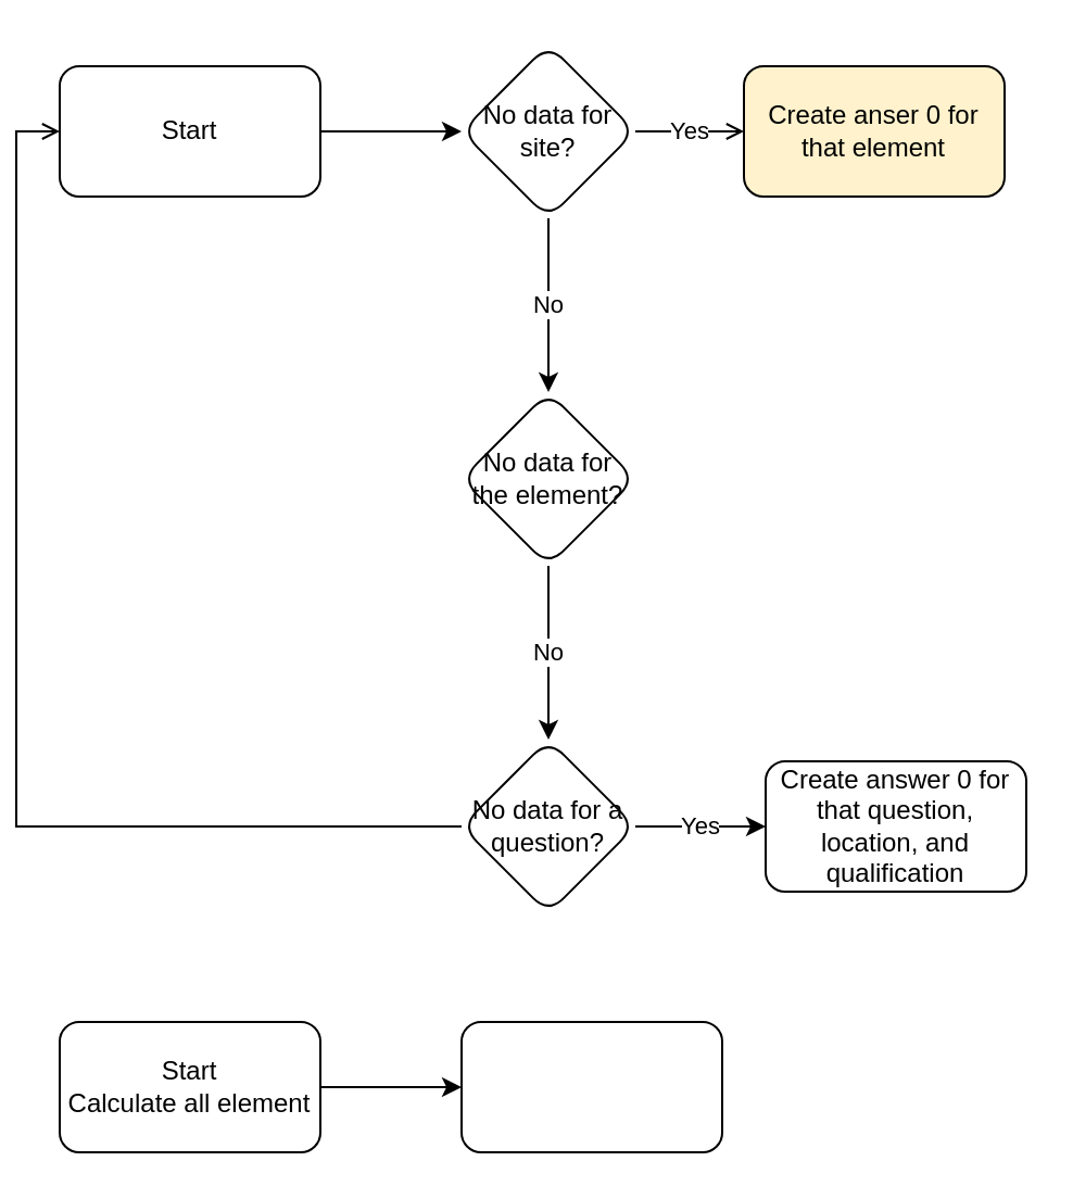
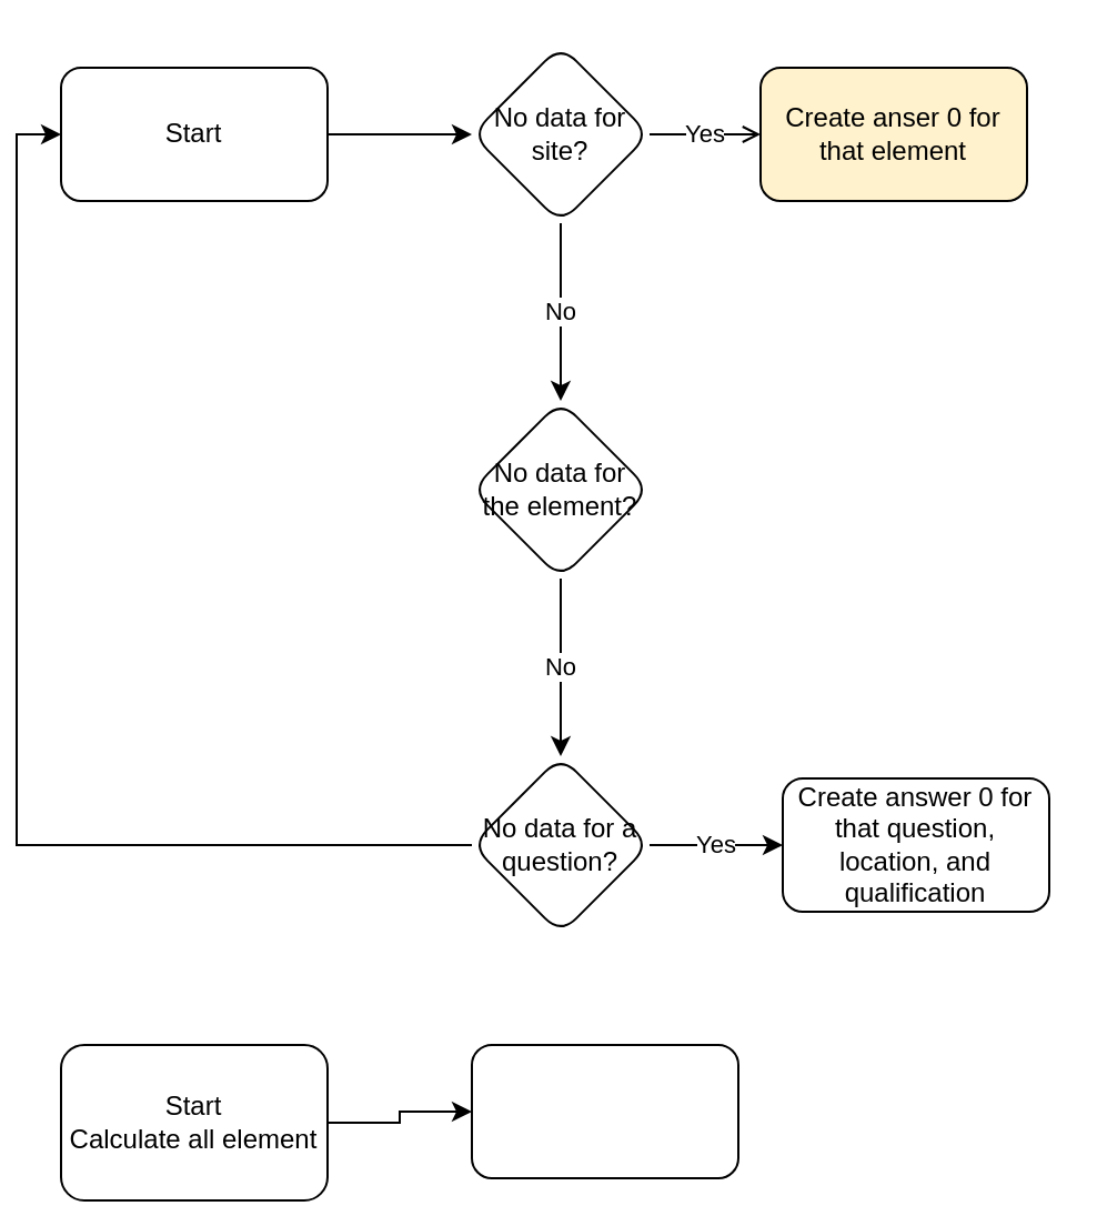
  <mxCell id="0" />
  <mxCell id="1" parent="0" />
  <mxCell id="2" style="edgeStyle=orthogonalEdgeStyle;rounded=0;orthogonalLoop=1;jettySize=auto;html=1;entryX=0;entryY=0.5;entryDx=0;entryDy=0;" edge="1" parent="1" source="3" target="6"><mxGeometry relative="1" as="geometry" /></mxCell>
  <mxCell id="3" value="Start" style="rounded=1;whiteSpace=wrap;html=1;" vertex="1" parent="1"><mxGeometry x="20" y="30" width="120" height="60" as="geometry" /></mxCell>
  <mxCell id="4" value="Yes" style="edgeStyle=orthogonalEdgeStyle;rounded=0;orthogonalLoop=1;jettySize=auto;html=1;endArrow=open;" edge="1" parent="1" source="6" target="7"><mxGeometry relative="1" as="geometry" /></mxCell>
  <mxCell id="5" value="No" style="edgeStyle=orthogonalEdgeStyle;rounded=0;orthogonalLoop=1;jettySize=auto;html=1;" edge="1" parent="1" source="6" target="9"><mxGeometry relative="1" as="geometry" /></mxCell>
  <mxCell id="6" value="No data for site?" style="rhombus;whiteSpace=wrap;html=1;rounded=1;" vertex="1" parent="1"><mxGeometry x="205" y="20" width="80" height="80" as="geometry" /></mxCell>
  <mxCell id="7" value="Create anser 0 for that element" style="whiteSpace=wrap;html=1;rounded=1;fillColor=#fff2cc;" vertex="1" parent="1"><mxGeometry x="335" y="30" width="120" height="60" as="geometry" /></mxCell>
  <mxCell id="8" value="No" style="edgeStyle=orthogonalEdgeStyle;rounded=0;orthogonalLoop=1;jettySize=auto;html=1;" edge="1" parent="1" source="9" target="12"><mxGeometry relative="1" as="geometry" /></mxCell>
  <mxCell id="9" value="No data for the element?" style="rhombus;whiteSpace=wrap;html=1;rounded=1;" vertex="1" parent="1"><mxGeometry x="205" y="180" width="80" height="80" as="geometry" /></mxCell>
  <mxCell id="10" value="Yes" style="edgeStyle=orthogonalEdgeStyle;rounded=0;orthogonalLoop=1;jettySize=auto;html=1;" edge="1" parent="1" source="12" target="13"><mxGeometry relative="1" as="geometry" /></mxCell>
- <mxCell id="11" style="edgeStyle=orthogonalEdgeStyle;rounded=0;orthogonalLoop=1;jettySize=auto;html=1;entryX=0;entryY=0.5;entryDx=0;entryDy=0;endArrow=open;" edge="1" parent="1" source="12" target="3"><mxGeometry relative="1" as="geometry" /></mxCell>
+ <mxCell id="11" style="edgeStyle=orthogonalEdgeStyle;rounded=0;orthogonalLoop=1;jettySize=auto;html=1;entryX=0;entryY=0.5;entryDx=0;entryDy=0;" edge="1" parent="1" source="12" target="3"><mxGeometry relative="1" as="geometry" /></mxCell>
  <mxCell id="12" value="No data for a question?" style="rhombus;whiteSpace=wrap;html=1;rounded=1;" vertex="1" parent="1"><mxGeometry x="205" y="340" width="80" height="80" as="geometry" /></mxCell>
  <mxCell id="13" value="Create answer 0 for that question, location, and qualification" style="whiteSpace=wrap;html=1;rounded=1;" vertex="1" parent="1"><mxGeometry x="345" y="350" width="120" height="60" as="geometry" /></mxCell>
  <mxCell id="14" style="edgeStyle=orthogonalEdgeStyle;rounded=0;orthogonalLoop=1;jettySize=auto;html=1;entryX=0;entryY=0.5;entryDx=0;entryDy=0;" edge="1" parent="1" source="15" target="16"><mxGeometry relative="1" as="geometry" /></mxCell>
- <mxCell id="15" value="Start&lt;br&gt;Calculate all element" style="rounded=1;whiteSpace=wrap;html=1;" vertex="1" parent="1"><mxGeometry x="20" y="470" width="120" height="60" as="geometry" /></mxCell>
+ <mxCell id="15" value="Start&lt;br&gt;Calculate all element" style="rounded=1;whiteSpace=wrap;html=1;" vertex="1" parent="1"><mxGeometry x="20" y="470" width="120" height="70" as="geometry" /></mxCell>
  <mxCell id="16" value="" style="whiteSpace=wrap;html=1;rounded=1;" vertex="1" parent="1"><mxGeometry x="205" y="470" width="120" height="60" as="geometry" /></mxCell>
